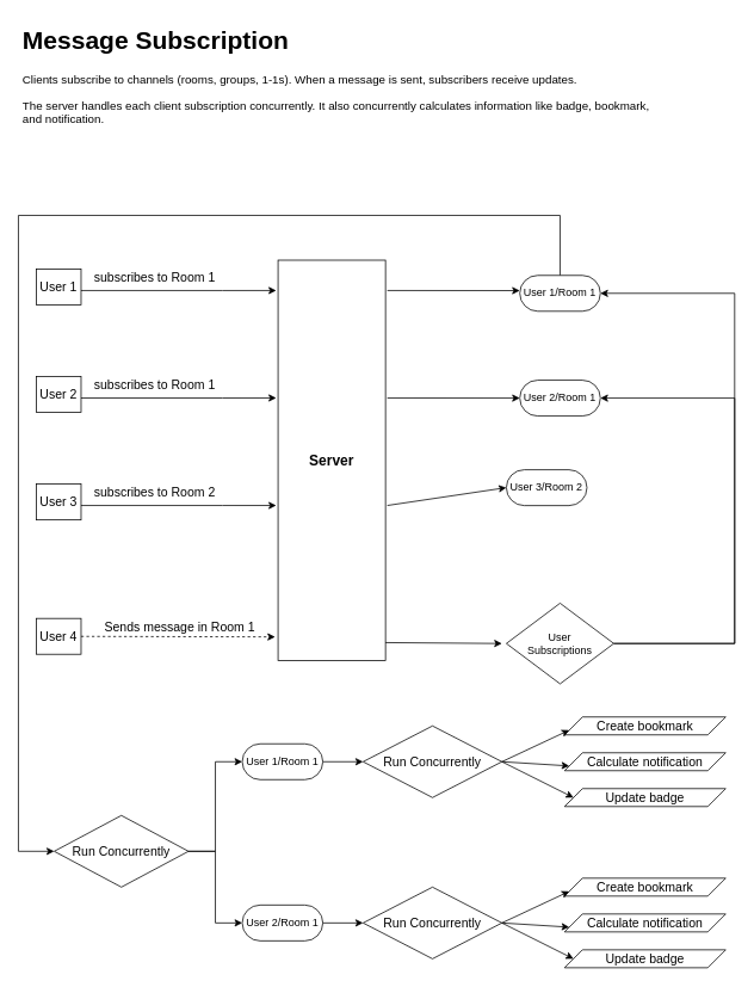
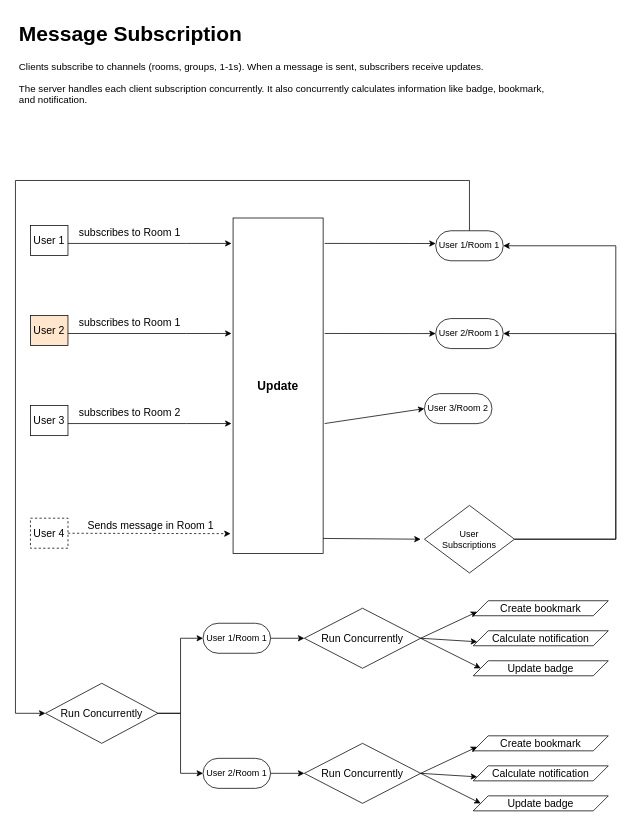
  <mxCell id="0" />
  <mxCell id="1" parent="0" />
  <mxCell id="2" style="edgeStyle=orthogonalEdgeStyle;rounded=0;orthogonalLoop=1;jettySize=auto;html=1;fontSize=14;entryX=0;entryY=0.5;entryDx=0;entryDy=0;" edge="1" parent="1" source="3" target="31"><mxGeometry relative="1" as="geometry"><mxPoint x="100" y="950" as="targetPoint" /><Array as="points"><mxPoint x="625" y="240" /><mxPoint x="20" y="240" /><mxPoint x="20" y="950" /></Array></mxGeometry></mxCell>
  <mxCell id="3" value="User 1/Room 1" style="rounded=1;whiteSpace=wrap;html=1;arcSize=50;" parent="1" vertex="1"><mxGeometry x="580" y="307" width="90" height="40" as="geometry" /></mxCell>
  <mxCell id="4" style="edgeStyle=orthogonalEdgeStyle;rounded=0;orthogonalLoop=1;jettySize=auto;html=1;fontSize=14;entryX=1;entryY=0.5;entryDx=0;entryDy=0;" edge="1" parent="1" source="5" target="7"><mxGeometry relative="1" as="geometry"><mxPoint x="808" y="437" as="targetPoint" /><Array as="points"><mxPoint x="820" y="718" /><mxPoint x="820" y="444" /></Array></mxGeometry></mxCell>
  <mxCell id="5" value="User&lt;br&gt;Subscriptions" style="rhombus;whiteSpace=wrap;html=1;" vertex="1" parent="1"><mxGeometry x="565" y="673" width="120" height="90" as="geometry" /></mxCell>
- <mxCell id="6" value="&lt;b style=&quot;font-size: 16px;&quot;&gt;Server&lt;/b&gt;" style="rounded=0;whiteSpace=wrap;html=1;fontSize=16;" vertex="1" parent="1"><mxGeometry x="310" y="290" width="120" height="447" as="geometry" /></mxCell>
+ <mxCell id="6" value="&lt;b style=&quot;font-size: 16px;&quot;&gt;Update&lt;/b&gt;" style="rounded=0;whiteSpace=wrap;html=1;fontSize=16;" vertex="1" parent="1"><mxGeometry x="310" y="290" width="120" height="447" as="geometry" /></mxCell>
  <mxCell id="7" value="User 2/Room 1" style="rounded=1;whiteSpace=wrap;html=1;arcSize=50;" vertex="1" parent="1"><mxGeometry x="580" y="424" width="90" height="40" as="geometry" /></mxCell>
  <mxCell id="8" style="edgeStyle=orthogonalEdgeStyle;rounded=0;orthogonalLoop=1;jettySize=auto;html=1;entryX=-0.017;entryY=0.101;entryDx=0;entryDy=0;entryPerimeter=0;fontSize=16;" edge="1" parent="1"><mxGeometry relative="1" as="geometry"><mxPoint x="307.96" y="443.865" as="targetPoint" /><Array as="points"><mxPoint x="248" y="444" /></Array><mxPoint x="80" y="443.9" as="sourcePoint" /></mxGeometry></mxCell>
  <mxCell id="9" value="subscribes to Room 1" style="edgeLabel;html=1;align=center;verticalAlign=middle;resizable=0;points=[];fontSize=14;" vertex="1" connectable="0" parent="8"><mxGeometry x="-0.205" y="-1" relative="1" as="geometry"><mxPoint y="-16" as="offset" /></mxGeometry></mxCell>
  <mxCell id="10" value="" style="endArrow=classic;html=1;fontSize=14;entryX=0;entryY=0.5;entryDx=0;entryDy=0;exitX=1.017;exitY=0.101;exitDx=0;exitDy=0;exitPerimeter=0;" edge="1" parent="1" target="7"><mxGeometry width="50" height="50" relative="1" as="geometry"><mxPoint x="432.04" y="443.865" as="sourcePoint" /><mxPoint x="480" y="494" as="targetPoint" /></mxGeometry></mxCell>
  <mxCell id="11" value="User 3/Room 2" style="rounded=1;whiteSpace=wrap;html=1;arcSize=50;" vertex="1" parent="1"><mxGeometry x="565" y="524" width="90" height="40" as="geometry" /></mxCell>
  <mxCell id="12" style="edgeStyle=orthogonalEdgeStyle;rounded=0;orthogonalLoop=1;jettySize=auto;html=1;entryX=-0.017;entryY=0.101;entryDx=0;entryDy=0;entryPerimeter=0;fontSize=16;" edge="1" parent="1"><mxGeometry relative="1" as="geometry"><mxPoint x="307.96" y="563.865" as="targetPoint" /><Array as="points"><mxPoint x="248" y="564" /></Array><mxPoint x="80" y="563.9" as="sourcePoint" /></mxGeometry></mxCell>
  <mxCell id="13" value="subscribes to Room 2" style="edgeLabel;html=1;align=center;verticalAlign=middle;resizable=0;points=[];fontSize=14;" vertex="1" connectable="0" parent="12"><mxGeometry x="-0.205" y="-1" relative="1" as="geometry"><mxPoint y="-16" as="offset" /></mxGeometry></mxCell>
  <mxCell id="14" value="" style="endArrow=classic;html=1;fontSize=14;entryX=0;entryY=0.5;entryDx=0;entryDy=0;exitX=1.017;exitY=0.101;exitDx=0;exitDy=0;exitPerimeter=0;" edge="1" parent="1" target="11"><mxGeometry width="50" height="50" relative="1" as="geometry"><mxPoint x="432.04" y="563.865" as="sourcePoint" /><mxPoint x="480" y="614" as="targetPoint" /></mxGeometry></mxCell>
  <mxCell id="15" style="edgeStyle=orthogonalEdgeStyle;rounded=0;orthogonalLoop=1;jettySize=auto;html=1;entryX=-0.017;entryY=0.101;entryDx=0;entryDy=0;entryPerimeter=0;fontSize=16;" edge="1" parent="1"><mxGeometry relative="1" as="geometry"><mxPoint x="307.96" y="323.865" as="targetPoint" /><Array as="points"><mxPoint x="248" y="324" /></Array><mxPoint x="80" y="323.9" as="sourcePoint" /></mxGeometry></mxCell>
  <mxCell id="16" value="subscribes to Room 1" style="edgeLabel;html=1;align=center;verticalAlign=middle;resizable=0;points=[];fontSize=14;" vertex="1" connectable="0" parent="15"><mxGeometry x="-0.205" y="-1" relative="1" as="geometry"><mxPoint y="-16" as="offset" /></mxGeometry></mxCell>
  <mxCell id="17" value="" style="endArrow=classic;html=1;fontSize=14;entryX=0;entryY=0.5;entryDx=0;entryDy=0;exitX=1.017;exitY=0.101;exitDx=0;exitDy=0;exitPerimeter=0;" edge="1" parent="1"><mxGeometry width="50" height="50" relative="1" as="geometry"><mxPoint x="432.04" y="323.865" as="sourcePoint" /><mxPoint x="580" y="324" as="targetPoint" /></mxGeometry></mxCell>
  <mxCell id="18" value="" style="endArrow=classic;html=1;fontSize=14;entryX=-0.027;entryY=0.941;entryDx=0;entryDy=0;entryPerimeter=0;dashed=1;" edge="1" parent="1" source="28" target="6"><mxGeometry width="50" height="50" relative="1" as="geometry"><mxPoint x="160" y="712" as="sourcePoint" /><mxPoint x="290" y="700" as="targetPoint" /></mxGeometry></mxCell>
  <mxCell id="19" value="Sends message in Room 1" style="edgeLabel;html=1;align=center;verticalAlign=middle;resizable=0;points=[];fontSize=14;" vertex="1" connectable="0" parent="18"><mxGeometry x="-0.661" relative="1" as="geometry"><mxPoint x="73" y="-11" as="offset" /></mxGeometry></mxCell>
  <mxCell id="20" value="" style="endArrow=classic;html=1;fontSize=14;" edge="1" parent="1"><mxGeometry width="50" height="50" relative="1" as="geometry"><mxPoint x="430" y="717" as="sourcePoint" /><mxPoint x="560" y="718" as="targetPoint" /></mxGeometry></mxCell>
  <mxCell id="21" style="edgeStyle=orthogonalEdgeStyle;rounded=0;orthogonalLoop=1;jettySize=auto;html=1;fontSize=14;" edge="1" parent="1"><mxGeometry relative="1" as="geometry"><mxPoint x="670" y="327" as="targetPoint" /><mxPoint x="685" y="718" as="sourcePoint" /><Array as="points"><mxPoint x="820" y="718" /><mxPoint x="820" y="327" /><mxPoint x="670" y="327" /></Array></mxGeometry></mxCell>
  <mxCell id="22" style="edgeStyle=orthogonalEdgeStyle;rounded=0;orthogonalLoop=1;jettySize=auto;html=1;entryX=0;entryY=0.5;entryDx=0;entryDy=0;fontSize=14;" edge="1" parent="1" source="23" target="35"><mxGeometry relative="1" as="geometry" /></mxCell>
  <mxCell id="23" value="User 1/Room 1" style="rounded=1;whiteSpace=wrap;html=1;arcSize=50;" vertex="1" parent="1"><mxGeometry x="270" y="830" width="90" height="40" as="geometry" /></mxCell>
  <mxCell id="24" value="User 2/Room 1" style="rounded=1;whiteSpace=wrap;html=1;arcSize=50;" vertex="1" parent="1"><mxGeometry x="270" y="1010" width="90" height="40" as="geometry" /></mxCell>
  <mxCell id="25" value="User 1" style="rounded=0;whiteSpace=wrap;html=1;fontSize=14;" vertex="1" parent="1"><mxGeometry x="40" y="300" width="50" height="40" as="geometry" /></mxCell>
- <mxCell id="26" value="User 2" style="rounded=0;whiteSpace=wrap;html=1;fontSize=14;" vertex="1" parent="1"><mxGeometry x="40" y="420" width="50" height="40" as="geometry" /></mxCell>
+ <mxCell id="26" value="User 2" style="rounded=0;whiteSpace=wrap;html=1;fontSize=14;fillColor=#ffe6cc;" vertex="1" parent="1"><mxGeometry x="40" y="420" width="50" height="40" as="geometry" /></mxCell>
  <mxCell id="27" value="User 3" style="rounded=0;whiteSpace=wrap;html=1;fontSize=14;" vertex="1" parent="1"><mxGeometry x="40" y="540" width="50" height="40" as="geometry" /></mxCell>
- <mxCell id="28" value="User 4" style="rounded=0;whiteSpace=wrap;html=1;fontSize=14;" vertex="1" parent="1"><mxGeometry x="40" y="690" width="50" height="40" as="geometry" /></mxCell>
+ <mxCell id="28" value="User 4" style="rounded=0;whiteSpace=wrap;html=1;fontSize=14;dashed=1;" vertex="1" parent="1"><mxGeometry x="40" y="690" width="50" height="40" as="geometry" /></mxCell>
  <mxCell id="29" style="edgeStyle=orthogonalEdgeStyle;rounded=0;orthogonalLoop=1;jettySize=auto;html=1;entryX=0;entryY=0.5;entryDx=0;entryDy=0;fontSize=14;" edge="1" parent="1" source="31" target="24"><mxGeometry relative="1" as="geometry" /></mxCell>
  <mxCell id="30" style="edgeStyle=orthogonalEdgeStyle;rounded=0;orthogonalLoop=1;jettySize=auto;html=1;entryX=0;entryY=0.5;entryDx=0;entryDy=0;fontSize=14;" edge="1" parent="1" source="31" target="23"><mxGeometry relative="1" as="geometry" /></mxCell>
  <mxCell id="31" value="Run Concurrently" style="rhombus;whiteSpace=wrap;html=1;fontSize=14;" vertex="1" parent="1"><mxGeometry x="60" y="910" width="150" height="80" as="geometry" /></mxCell>
  <mxCell id="32" value="Create bookmark" style="shape=parallelogram;perimeter=parallelogramPerimeter;whiteSpace=wrap;html=1;fixedSize=1;fontSize=14;" vertex="1" parent="1"><mxGeometry x="630" y="800" width="180" height="20" as="geometry" /></mxCell>
  <mxCell id="33" value="Calculate notification" style="shape=parallelogram;perimeter=parallelogramPerimeter;whiteSpace=wrap;html=1;fixedSize=1;fontSize=14;" vertex="1" parent="1"><mxGeometry x="630" y="840" width="180" height="20" as="geometry" /></mxCell>
  <mxCell id="34" value="Update badge" style="shape=parallelogram;perimeter=parallelogramPerimeter;whiteSpace=wrap;html=1;fixedSize=1;fontSize=14;" vertex="1" parent="1"><mxGeometry x="630" y="880" width="180" height="20" as="geometry" /></mxCell>
  <mxCell id="35" value="Run Concurrently" style="rhombus;whiteSpace=wrap;html=1;fontSize=14;" vertex="1" parent="1"><mxGeometry x="405" y="810" width="155" height="80" as="geometry" /></mxCell>
  <mxCell id="36" value="" style="endArrow=classic;html=1;fontSize=14;entryX=0;entryY=0.75;entryDx=0;entryDy=0;exitX=1;exitY=0.5;exitDx=0;exitDy=0;" edge="1" parent="1" source="35" target="32"><mxGeometry width="50" height="50" relative="1" as="geometry"><mxPoint x="420" y="950" as="sourcePoint" /><mxPoint x="470" y="900" as="targetPoint" /></mxGeometry></mxCell>
  <mxCell id="37" value="" style="endArrow=classic;html=1;fontSize=14;entryX=0;entryY=0.75;entryDx=0;entryDy=0;exitX=1;exitY=0.5;exitDx=0;exitDy=0;" edge="1" parent="1" source="35" target="33"><mxGeometry width="50" height="50" relative="1" as="geometry"><mxPoint x="550" y="910" as="sourcePoint" /><mxPoint x="600" y="860" as="targetPoint" /></mxGeometry></mxCell>
  <mxCell id="38" value="" style="endArrow=classic;html=1;fontSize=14;entryX=0;entryY=0.5;entryDx=0;entryDy=0;exitX=1;exitY=0.5;exitDx=0;exitDy=0;" edge="1" parent="1" source="35" target="34"><mxGeometry width="50" height="50" relative="1" as="geometry"><mxPoint x="420" y="950" as="sourcePoint" /><mxPoint x="470" y="900" as="targetPoint" /></mxGeometry></mxCell>
  <mxCell id="39" style="edgeStyle=orthogonalEdgeStyle;rounded=0;orthogonalLoop=1;jettySize=auto;html=1;entryX=0;entryY=0.5;entryDx=0;entryDy=0;fontSize=14;exitX=1;exitY=0.5;exitDx=0;exitDy=0;" edge="1" parent="1" target="43" source="24"><mxGeometry relative="1" as="geometry"><mxPoint x="380" y="1030" as="sourcePoint" /></mxGeometry></mxCell>
  <mxCell id="40" value="Create bookmark" style="shape=parallelogram;perimeter=parallelogramPerimeter;whiteSpace=wrap;html=1;fixedSize=1;fontSize=14;" vertex="1" parent="1"><mxGeometry x="630" y="980" width="180" height="20" as="geometry" /></mxCell>
  <mxCell id="41" value="Calculate notification" style="shape=parallelogram;perimeter=parallelogramPerimeter;whiteSpace=wrap;html=1;fixedSize=1;fontSize=14;" vertex="1" parent="1"><mxGeometry x="630" y="1020" width="180" height="20" as="geometry" /></mxCell>
  <mxCell id="42" value="Update badge" style="shape=parallelogram;perimeter=parallelogramPerimeter;whiteSpace=wrap;html=1;fixedSize=1;fontSize=14;" vertex="1" parent="1"><mxGeometry x="630" y="1060" width="180" height="20" as="geometry" /></mxCell>
  <mxCell id="43" value="Run Concurrently" style="rhombus;whiteSpace=wrap;html=1;fontSize=14;" vertex="1" parent="1"><mxGeometry x="405" y="990" width="155" height="80" as="geometry" /></mxCell>
  <mxCell id="44" value="" style="endArrow=classic;html=1;fontSize=14;entryX=0;entryY=0.75;entryDx=0;entryDy=0;exitX=1;exitY=0.5;exitDx=0;exitDy=0;" edge="1" parent="1" source="43" target="40"><mxGeometry width="50" height="50" relative="1" as="geometry"><mxPoint x="420" y="1130" as="sourcePoint" /><mxPoint x="470" y="1080" as="targetPoint" /></mxGeometry></mxCell>
  <mxCell id="45" value="" style="endArrow=classic;html=1;fontSize=14;entryX=0;entryY=0.75;entryDx=0;entryDy=0;exitX=1;exitY=0.5;exitDx=0;exitDy=0;" edge="1" parent="1" source="43" target="41"><mxGeometry width="50" height="50" relative="1" as="geometry"><mxPoint x="550" y="1090" as="sourcePoint" /><mxPoint x="600" y="1040" as="targetPoint" /></mxGeometry></mxCell>
  <mxCell id="46" value="" style="endArrow=classic;html=1;fontSize=14;entryX=0;entryY=0.5;entryDx=0;entryDy=0;exitX=1;exitY=0.5;exitDx=0;exitDy=0;" edge="1" parent="1" source="43" target="42"><mxGeometry width="50" height="50" relative="1" as="geometry"><mxPoint x="420" y="1130" as="sourcePoint" /><mxPoint x="470" y="1080" as="targetPoint" /></mxGeometry></mxCell>
  <mxCell id="47" value="&lt;p style=&quot;line-height: 90%&quot;&gt;&lt;/p&gt;&lt;h1&gt;Message Subscription&amp;nbsp;&lt;/h1&gt;&lt;p style=&quot;font-size: 13px&quot;&gt;&lt;font style=&quot;font-size: 13px&quot;&gt;Clients subscribe to channels (rooms, groups, 1-1s).&amp;nbsp;&lt;span&gt;When a message is sent, subscribers&lt;/span&gt;&lt;span&gt;&amp;nbsp;receive updates.&lt;/span&gt;&lt;/font&gt;&lt;/p&gt;&lt;p style=&quot;font-size: 13px&quot;&gt;&lt;font style=&quot;font-size: 13px&quot;&gt;The server handles each client subscription concurrently. It also concurrently calculates information like badge, bookmark, and notification.&lt;/font&gt;&lt;/p&gt;&lt;p&gt;&lt;/p&gt;" style="text;html=1;strokeColor=none;fillColor=none;spacing=5;spacingTop=-20;whiteSpace=wrap;overflow=hidden;rounded=0;fontSize=14;" vertex="1" parent="1"><mxGeometry x="20" y="20" width="730" height="130" as="geometry" /></mxCell>
